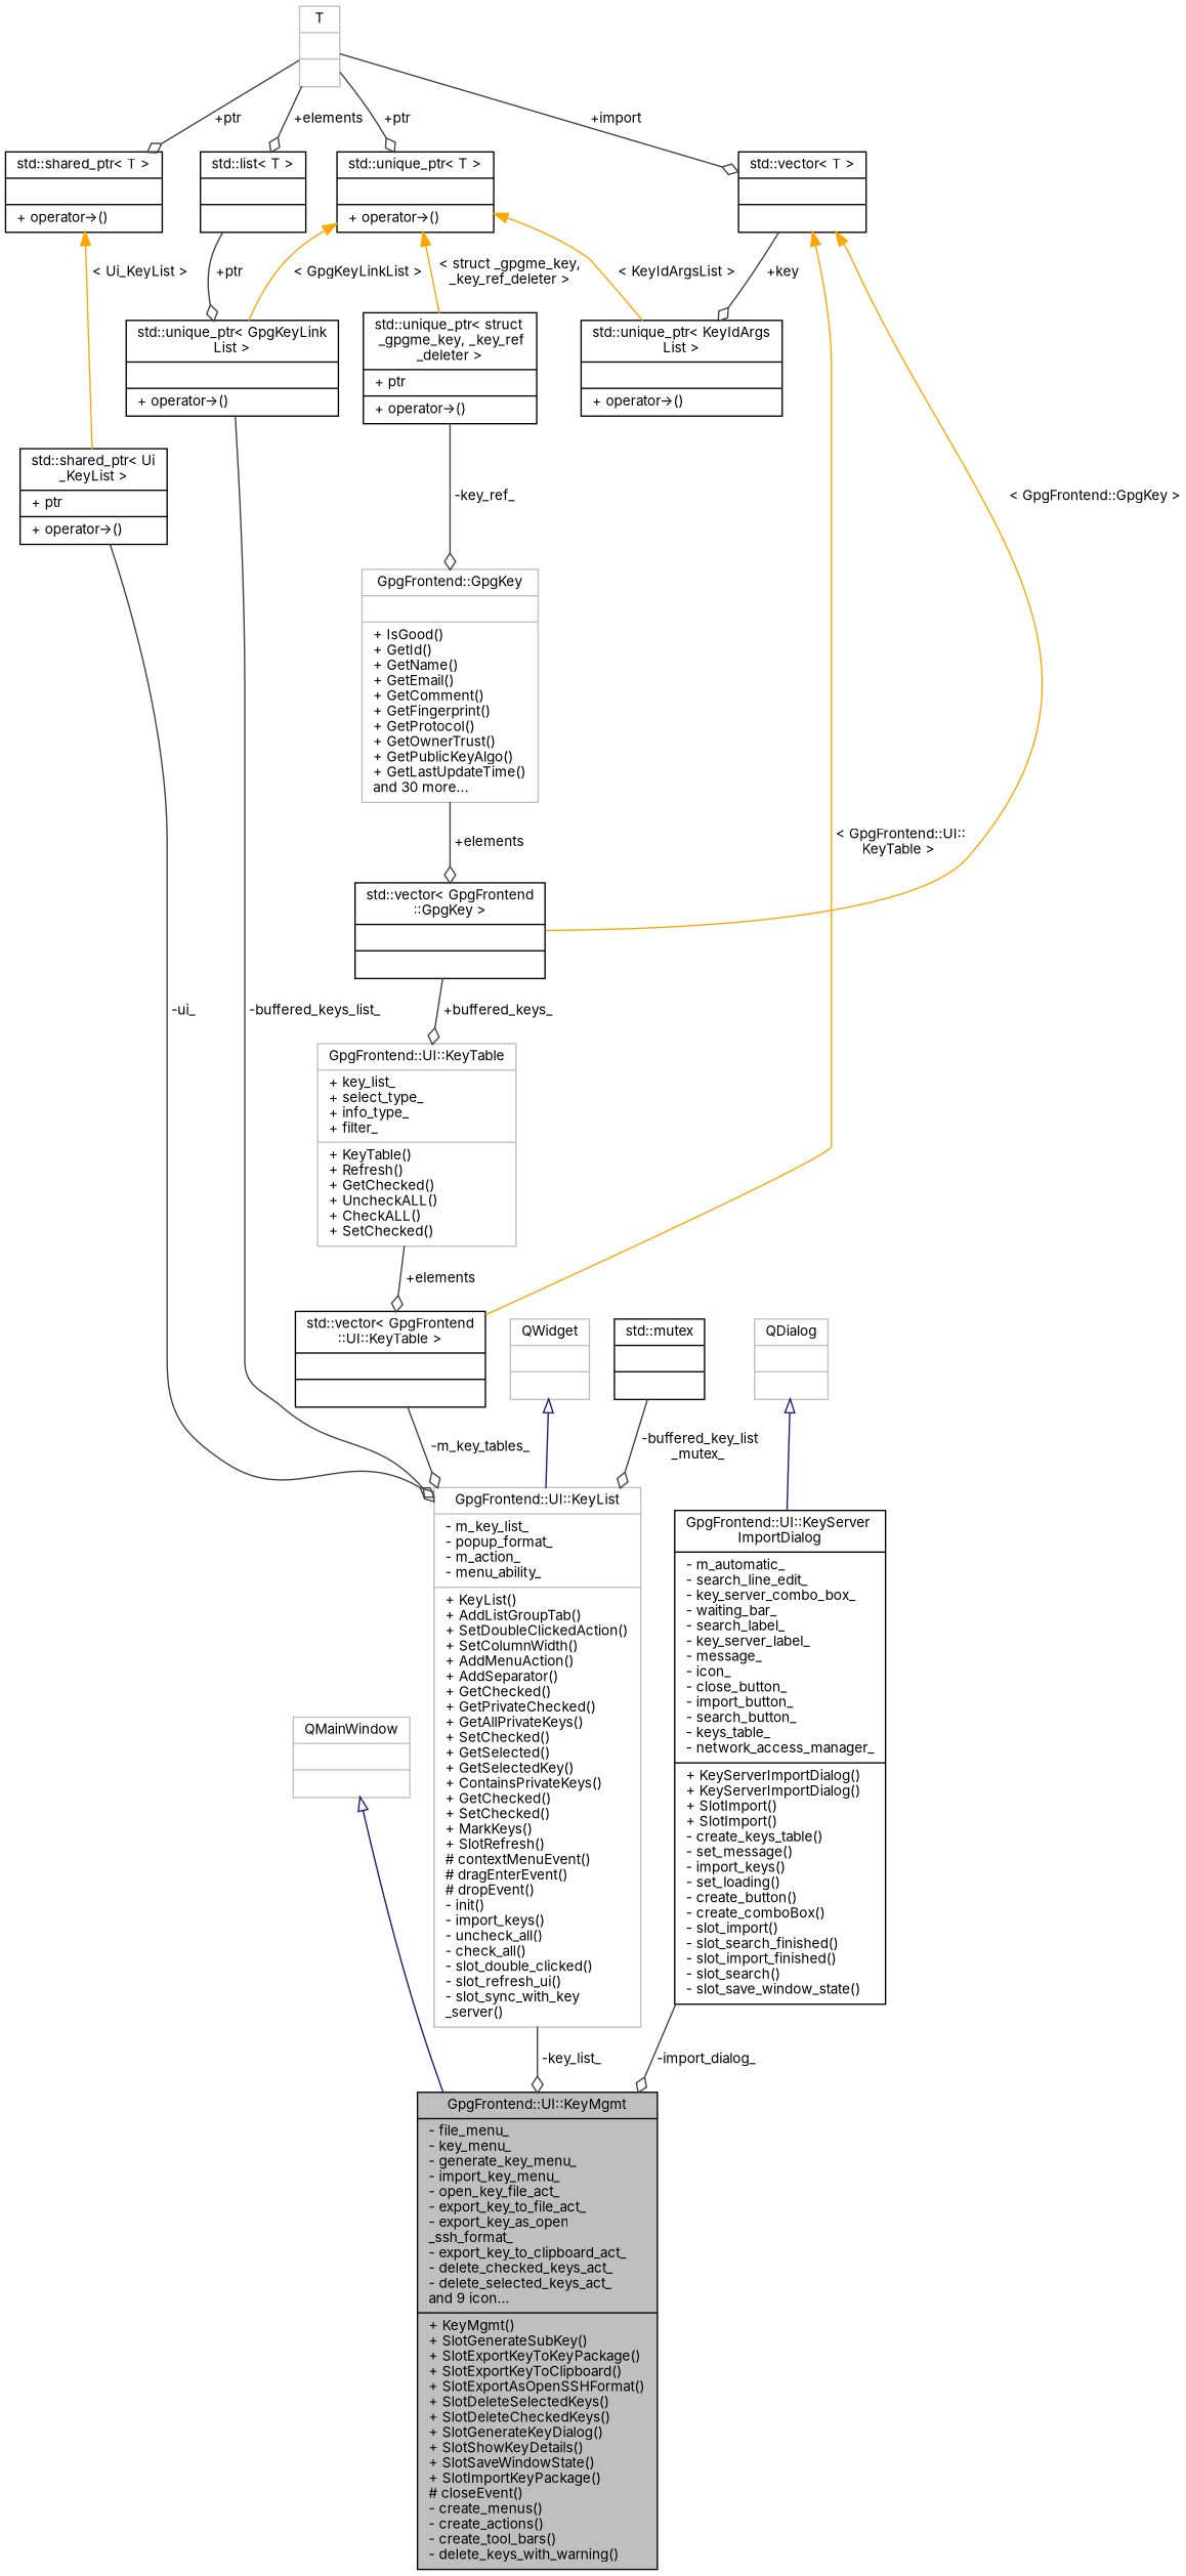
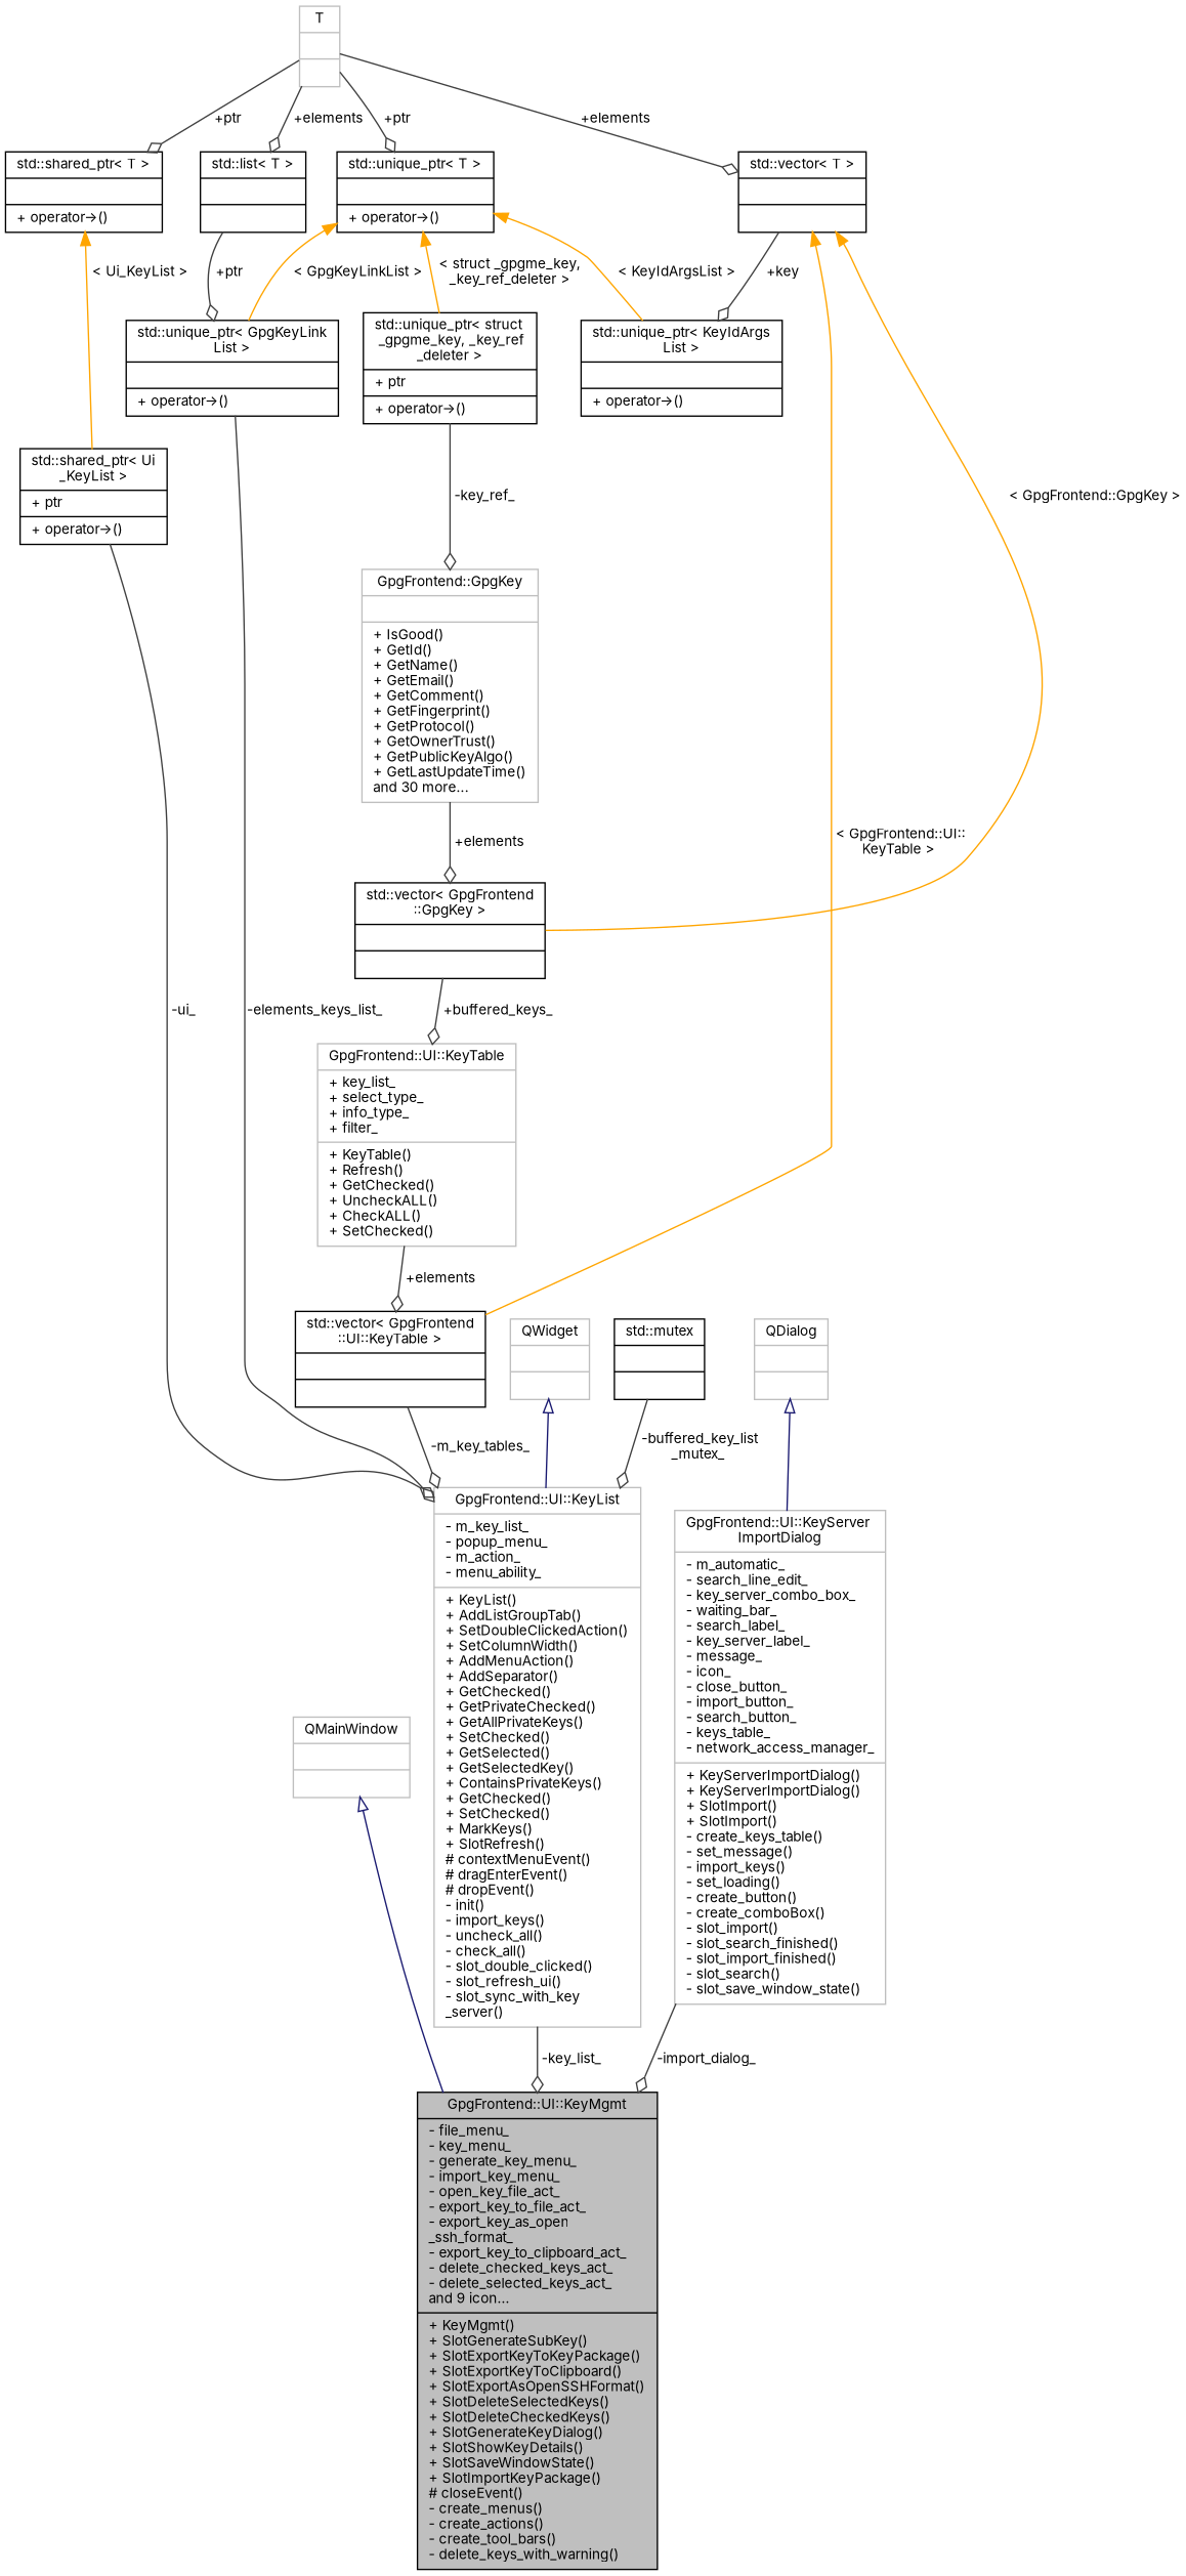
  digraph {
    fontname=Inter
    node [color=black fillcolor=white fontname=Inter fontsize=10 shape=record style=filled]
    edge [color=grey25 fontname=Inter fontsize=10 labelfontname=Helvetica labelfontsize=10 style=solid arrowhead=odiamond]
    n1 [fillcolor=grey75 fontcolor=black height=0.2 label="{GpgFrontend::UI::KeyMgmt\n|- file_menu_\l- key_menu_\l- generate_key_menu_\l- import_key_menu_\l- open_key_file_act_\l- export_key_to_file_act_\l- export_key_as_open\l_ssh_format_\l- export_key_to_clipboard_act_\l- delete_checked_keys_act_\l- delete_selected_keys_act_\land 9 icon...\l|+ KeyMgmt()\l+ SlotGenerateSubKey()\l+ SlotExportKeyToKeyPackage()\l+ SlotExportKeyToClipboard()\l+ SlotExportAsOpenSSHFormat()\l+ SlotDeleteSelectedKeys()\l+ SlotDeleteCheckedKeys()\l+ SlotGenerateKeyDialog()\l+ SlotShowKeyDetails()\l+ SlotSaveWindowState()\l+ SlotImportKeyPackage()\l# closeEvent()\l- create_menus()\l- create_actions()\l- create_tool_bars()\l- delete_keys_with_warning()\l}" width=0.4]
    n2 [color=grey75 height=0.2 label="{QMainWindow\n||}" width=0.4]
-   n3 [color=grey75 height=0.2 label="{GpgFrontend::UI::KeyList\n|- m_key_list_\l- popup_format_\l- m_action_\l- menu_ability_\l|+ KeyList()\l+ AddListGroupTab()\l+ SetDoubleClickedAction()\l+ SetColumnWidth()\l+ AddMenuAction()\l+ AddSeparator()\l+ GetChecked()\l+ GetPrivateChecked()\l+ GetAllPrivateKeys()\l+ SetChecked()\l+ GetSelected()\l+ GetSelectedKey()\l+ ContainsPrivateKeys()\l+ GetChecked()\l+ SetChecked()\l+ MarkKeys()\l+ SlotRefresh()\l# contextMenuEvent()\l# dragEnterEvent()\l# dropEvent()\l- init()\l- import_keys()\l- uncheck_all()\l- check_all()\l- slot_double_clicked()\l- slot_refresh_ui()\l- slot_sync_with_key\l_server()\l}" width=0.4]
+   n3 [color=grey75 height=0.2 label="{GpgFrontend::UI::KeyList\n|- m_key_list_\l- popup_menu_\l- m_action_\l- menu_ability_\l|+ KeyList()\l+ AddListGroupTab()\l+ SetDoubleClickedAction()\l+ SetColumnWidth()\l+ AddMenuAction()\l+ AddSeparator()\l+ GetChecked()\l+ GetPrivateChecked()\l+ GetAllPrivateKeys()\l+ SetChecked()\l+ GetSelected()\l+ GetSelectedKey()\l+ ContainsPrivateKeys()\l+ GetChecked()\l+ SetChecked()\l+ MarkKeys()\l+ SlotRefresh()\l# contextMenuEvent()\l# dragEnterEvent()\l# dropEvent()\l- init()\l- import_keys()\l- uncheck_all()\l- check_all()\l- slot_double_clicked()\l- slot_refresh_ui()\l- slot_sync_with_key\l_server()\l}" width=0.4]
    n4 [color=grey75 height=0.2 label="{QWidget\n||}" width=0.4]
    n5 [height=0.2 label="{std::mutex\n||}" width=0.4]
    n6 [height=0.2 label="{std::shared_ptr\< Ui\l_KeyList \>\n|+ ptr\l|+ operator-\>()\l}" width=0.4]
    n7 [height=0.2 label="{std::shared_ptr\< T \>\n||+ operator-\>()\l}" width=0.4]
    n8 [color=grey75 height=0.2 label="{T\n||}" width=0.4]
    n9 [height=0.2 label="{std::unique_ptr\< T \>\n||+ operator-\>()\l}" width=0.4]
    n10 [height=0.2 label="{std::vector\< T \>\n||}" width=0.4]
    n11 [height=0.2 label="{std::list\< T \>\n||}" width=0.4]
    n12 [height=0.2 label="{std::unique_ptr\< struct\l _gpgme_key, _key_ref\l_deleter \>\n|+ ptr\l|+ operator-\>()\l}" width=0.4]
    n13 [height=0.2 label="{std::unique_ptr\< KeyIdArgs\lList \>\n||+ operator-\>()\l}" width=0.4]
    n14 [height=0.2 label="{std::unique_ptr\< GpgKeyLink\lList \>\n||+ operator-\>()\l}" width=0.4]
    n15 [height=0.2 label="{std::vector\< GpgFrontend\l::UI::KeyTable \>\n||}" width=0.4]
    n16 [height=0.2 label="{std::vector\< GpgFrontend\l::GpgKey \>\n||}" width=0.4]
    n17 [color=grey75 height=0.2 label="{GpgFrontend::UI::KeyTable\n|+ key_list_\l+ select_type_\l+ info_type_\l+ filter_\l|+ KeyTable()\l+ Refresh()\l+ GetChecked()\l+ UncheckALL()\l+ CheckALL()\l+ SetChecked()\l}" width=0.4]
    n18 [color=grey75 height=0.2 label="{GpgFrontend::GpgKey\n||+ IsGood()\l+ GetId()\l+ GetName()\l+ GetEmail()\l+ GetComment()\l+ GetFingerprint()\l+ GetProtocol()\l+ GetOwnerTrust()\l+ GetPublicKeyAlgo()\l+ GetLastUpdateTime()\land 30 more...\l}" width=0.4]
-   n19 [height=0.2 label="{GpgFrontend::UI::KeyServer\lImportDialog\n|- m_automatic_\l- search_line_edit_\l- key_server_combo_box_\l- waiting_bar_\l- search_label_\l- key_server_label_\l- message_\l- icon_\l- close_button_\l- import_button_\l- search_button_\l- keys_table_\l- network_access_manager_\l|+ KeyServerImportDialog()\l+ KeyServerImportDialog()\l+ SlotImport()\l+ SlotImport()\l- create_keys_table()\l- set_message()\l- import_keys()\l- set_loading()\l- create_button()\l- create_comboBox()\l- slot_import()\l- slot_search_finished()\l- slot_import_finished()\l- slot_search()\l- slot_save_window_state()\l}" width=0.4]
+   n19 [color=grey75 height=0.2 label="{GpgFrontend::UI::KeyServer\lImportDialog\n|- m_automatic_\l- search_line_edit_\l- key_server_combo_box_\l- waiting_bar_\l- search_label_\l- key_server_label_\l- message_\l- icon_\l- close_button_\l- import_button_\l- search_button_\l- keys_table_\l- network_access_manager_\l|+ KeyServerImportDialog()\l+ KeyServerImportDialog()\l+ SlotImport()\l+ SlotImport()\l- create_keys_table()\l- set_message()\l- import_keys()\l- set_loading()\l- create_button()\l- create_comboBox()\l- slot_import()\l- slot_search_finished()\l- slot_import_finished()\l- slot_search()\l- slot_save_window_state()\l}" width=0.4]
    n20 [color=grey75 height=0.2 label="{QDialog\n||}" width=0.4]
    n2 -> n1 [arrowtail=onormal color=midnightblue dir=back arrowhead=""]
    n3 -> n1 [label=" -key_list_"]
    n4 -> n3 [arrowtail=onormal color=midnightblue dir=back arrowhead=""]
    n5 -> n3 [label=" -buffered_key_list\l_mutex_"]
    n6 -> n3 [label=" -ui_"]
    n7 -> n6 [color=orange dir=back label=" \< Ui_KeyList \>" arrowhead=""]
    n8 -> n7 [label=" +ptr"]
    n8 -> n9 [label=" +ptr"]
-   n8 -> n10 [label=" +import"]
+   n8 -> n10 [label=" +elements"]
    n8 -> n11 [label=" +elements"]
    n9 -> n12 [color=orange dir=back label=" \< struct _gpgme_key,\l _key_ref_deleter \>" arrowhead=""]
    n9 -> n13 [color=orange dir=back label=" \< KeyIdArgsList \>" arrowhead=""]
    n9 -> n14 [color=orange dir=back label=" \< GpgKeyLinkList \>" arrowhead=""]
    n10 -> n13 [label=" +key"]
    n10 -> n15 [color=orange dir=back label=" \< GpgFrontend::UI::\lKeyTable \>" arrowhead=""]
    n10 -> n16 [color=orange dir=back label=" \< GpgFrontend::GpgKey \>" arrowhead=""]
    n11 -> n14 [label=" +ptr"]
    n12 -> n18 [label=" -key_ref_"]
-   n14 -> n3 [label=" -buffered_keys_list_"]
+   n14 -> n3 [label=" -elements_keys_list_"]
    n15 -> n3 [label=" -m_key_tables_"]
    n16 -> n17 [label=" +buffered_keys_"]
    n17 -> n15 [label=" +elements"]
    n18 -> n16 [label=" +elements"]
    n19 -> n1 [label=" -import_dialog_"]
    n20 -> n19 [arrowtail=onormal color=midnightblue dir=back arrowhead=""]
  }
